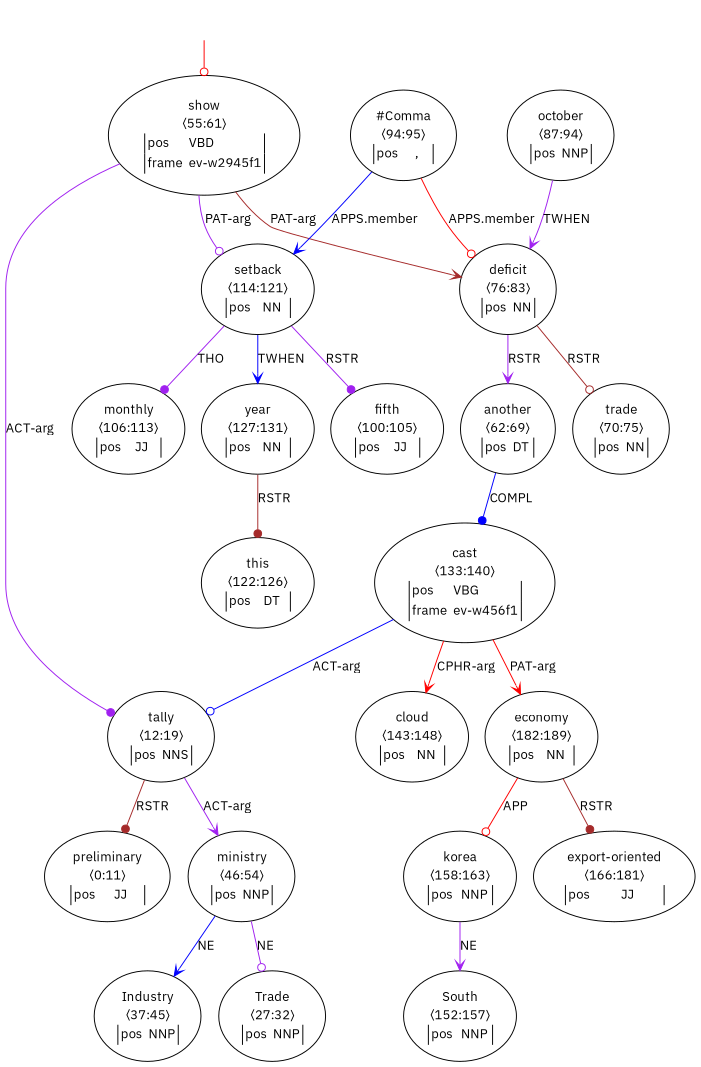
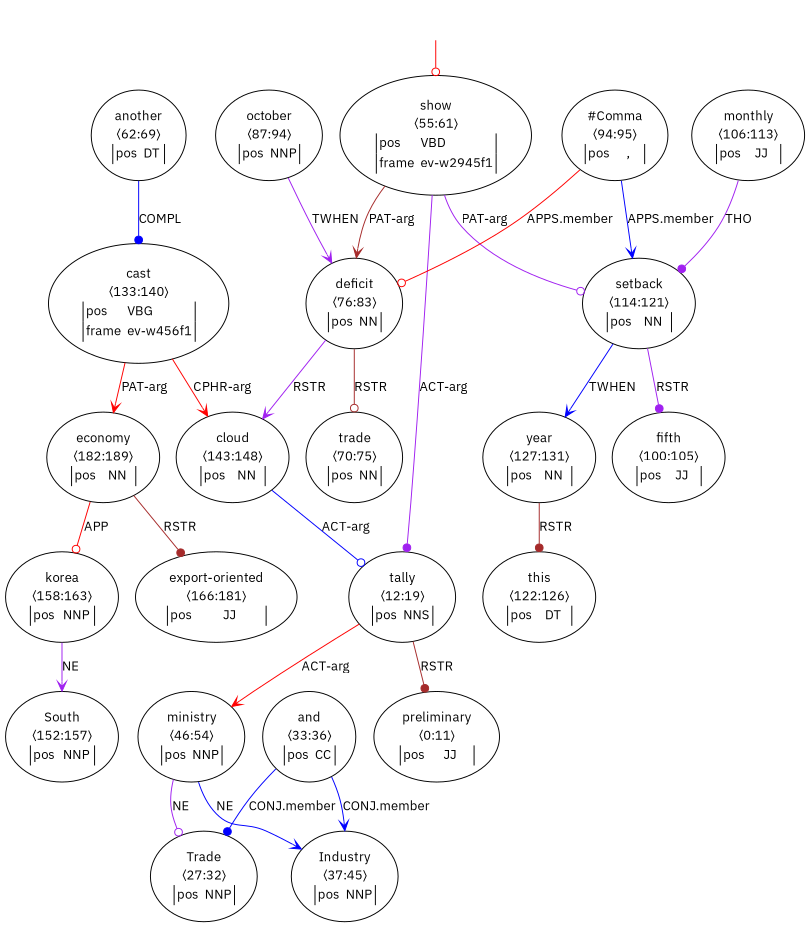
  digraph {
    fontname="IBM Plex Sans"
    node [fontname="IBM Plex Sans"]
    edge [arrowhead=vee color=purple fontname="IBM Plex Sans"]
    top [style=invis]
    n2 [label=<<table align="center" border="0" cellspacing="0"><tr><td colspan="2">show</td></tr><tr><td colspan="2">〈55:61〉</td></tr><tr><td sides="l" border="1" align="left">pos</td><td sides="r" border="1" align="left">VBD</td></tr><tr><td sides="l" border="1" align="left">frame</td><td sides="r" border="1" align="left">ev-w2945f1</td></tr></table>>]
    n3 [label=<<table align="center" border="0" cellspacing="0"><tr><td colspan="2">tally</td></tr><tr><td colspan="2">〈12:19〉</td></tr><tr><td sides="l" border="1" align="left">pos</td><td sides="r" border="1" align="left">NNS</td></tr></table>>]
    n4 [label=<<table align="center" border="0" cellspacing="0"><tr><td colspan="2">deficit</td></tr><tr><td colspan="2">〈76:83〉</td></tr><tr><td sides="l" border="1" align="left">pos</td><td sides="r" border="1" align="left">NN</td></tr></table>>]
    n5 [label=<<table align="center" border="0" cellspacing="0"><tr><td colspan="2">setback</td></tr><tr><td colspan="2">〈114:121〉</td></tr><tr><td sides="l" border="1" align="left">pos</td><td sides="r" border="1" align="left">NN</td></tr></table>>]
    n6 [label=<<table align="center" border="0" cellspacing="0"><tr><td colspan="2">preliminary</td></tr><tr><td colspan="2">〈0:11〉</td></tr><tr><td sides="l" border="1" align="left">pos</td><td sides="r" border="1" align="left">JJ</td></tr></table>>]
    n7 [label=<<table align="center" border="0" cellspacing="0"><tr><td colspan="2">ministry</td></tr><tr><td colspan="2">〈46:54〉</td></tr><tr><td sides="l" border="1" align="left">pos</td><td sides="r" border="1" align="left">NNP</td></tr></table>>]
    n8 [label=<<table align="center" border="0" cellspacing="0"><tr><td colspan="2">another</td></tr><tr><td colspan="2">〈62:69〉</td></tr><tr><td sides="l" border="1" align="left">pos</td><td sides="r" border="1" align="left">DT</td></tr></table>>]
    n9 [label=<<table align="center" border="0" cellspacing="0"><tr><td colspan="2">trade</td></tr><tr><td colspan="2">〈70:75〉</td></tr><tr><td sides="l" border="1" align="left">pos</td><td sides="r" border="1" align="left">NN</td></tr></table>>]
    n10 [label=<<table align="center" border="0" cellspacing="0"><tr><td colspan="2">fifth</td></tr><tr><td colspan="2">〈100:105〉</td></tr><tr><td sides="l" border="1" align="left">pos</td><td sides="r" border="1" align="left">JJ</td></tr></table>>]
    n11 [label=<<table align="center" border="0" cellspacing="0"><tr><td colspan="2">monthly</td></tr><tr><td colspan="2">〈106:113〉</td></tr><tr><td sides="l" border="1" align="left">pos</td><td sides="r" border="1" align="left">JJ</td></tr></table>>]
    n12 [label=<<table align="center" border="0" cellspacing="0"><tr><td colspan="2">year</td></tr><tr><td colspan="2">〈127:131〉</td></tr><tr><td sides="l" border="1" align="left">pos</td><td sides="r" border="1" align="left">NN</td></tr></table>>]
    n13 [label=<<table align="center" border="0" cellspacing="0"><tr><td colspan="2">cast</td></tr><tr><td colspan="2">〈133:140〉</td></tr><tr><td sides="l" border="1" align="left">pos</td><td sides="r" border="1" align="left">VBG</td></tr><tr><td sides="l" border="1" align="left">frame</td><td sides="r" border="1" align="left">ev-w456f1</td></tr></table>>]
    n14 [label=<<table align="center" border="0" cellspacing="0"><tr><td colspan="2">cloud</td></tr><tr><td colspan="2">〈143:148〉</td></tr><tr><td sides="l" border="1" align="left">pos</td><td sides="r" border="1" align="left">NN</td></tr></table>>]
    n15 [label=<<table align="center" border="0" cellspacing="0"><tr><td colspan="2">economy</td></tr><tr><td colspan="2">〈182:189〉</td></tr><tr><td sides="l" border="1" align="left">pos</td><td sides="r" border="1" align="left">NN</td></tr></table>>]
    n16 [label=<<table align="center" border="0" cellspacing="0"><tr><td colspan="2">Trade</td></tr><tr><td colspan="2">〈27:32〉</td></tr><tr><td sides="l" border="1" align="left">pos</td><td sides="r" border="1" align="left">NNP</td></tr></table>>]
    n17 [label=<<table align="center" border="0" cellspacing="0"><tr><td colspan="2">Industry</td></tr><tr><td colspan="2">〈37:45〉</td></tr><tr><td sides="l" border="1" align="left">pos</td><td sides="r" border="1" align="left">NNP</td></tr></table>>]
+   n18 [label=<<table align="center" border="0" cellspacing="0"><tr><td colspan="2">and</td></tr><tr><td colspan="2">〈33:36〉</td></tr><tr><td sides="l" border="1" align="left">pos</td><td sides="r" border="1" align="left">CC</td></tr></table>>]
    n19 [label=<<table align="center" border="0" cellspacing="0"><tr><td colspan="2">october</td></tr><tr><td colspan="2">〈87:94〉</td></tr><tr><td sides="l" border="1" align="left">pos</td><td sides="r" border="1" align="left">NNP</td></tr></table>>]
    n20 [label=<<table align="center" border="0" cellspacing="0"><tr><td colspan="2">#Comma</td></tr><tr><td colspan="2">〈94:95〉</td></tr><tr><td sides="l" border="1" align="left">pos</td><td sides="r" border="1" align="left">,</td></tr></table>>]
    n21 [label=<<table align="center" border="0" cellspacing="0"><tr><td colspan="2">this</td></tr><tr><td colspan="2">〈122:126〉</td></tr><tr><td sides="l" border="1" align="left">pos</td><td sides="r" border="1" align="left">DT</td></tr></table>>]
    n22 [label=<<table align="center" border="0" cellspacing="0"><tr><td colspan="2">korea</td></tr><tr><td colspan="2">〈158:163〉</td></tr><tr><td sides="l" border="1" align="left">pos</td><td sides="r" border="1" align="left">NNP</td></tr></table>>]
    n23 [label=<<table align="center" border="0" cellspacing="0"><tr><td colspan="2">export-oriented</td></tr><tr><td colspan="2">〈166:181〉</td></tr><tr><td sides="l" border="1" align="left">pos</td><td sides="r" border="1" align="left">JJ</td></tr></table>>]
    n24 [label=<<table align="center" border="0" cellspacing="0"><tr><td colspan="2">South</td></tr><tr><td colspan="2">〈152:157〉</td></tr><tr><td sides="l" border="1" align="left">pos</td><td sides="r" border="1" align="left">NNP</td></tr></table>>]
    top -> n2 [arrowhead=odot color=red]
    n2 -> n3 [arrowhead=dot label="ACT-arg"]
    n2 -> n4 [color=brown label="PAT-arg"]
    n2 -> n5 [arrowhead=odot label="PAT-arg"]
    n3 -> n6 [arrowhead=dot color=brown label=RSTR]
-   n3 -> n7 [label="ACT-arg"]
-   n4 -> n8 [label=RSTR]
+   n3 -> n7 [color=red label="ACT-arg"]
+   n4 -> n14 [label=RSTR]
    n4 -> n9 [arrowhead=odot color=brown label=RSTR]
    n5 -> n10 [arrowhead=dot label=RSTR]
-   n5 -> n11 [arrowhead=dot label=THO]
+   n11 -> n5 [arrowhead=dot label=THO]
    n5 -> n12 [color=blue label=TWHEN]
    n7 -> n16 [arrowhead=odot label=NE]
    n7 -> n17 [color=blue label=NE]
    n8 -> n13 [arrowhead=dot color=blue label=COMPL]
    n12 -> n21 [arrowhead=dot color=brown label=RSTR]
-   n13 -> n3 [arrowhead=odot color=blue label="ACT-arg"]
+   n14 -> n3 [arrowhead=odot color=blue label="ACT-arg"]
    n13 -> n14 [color=red label="CPHR-arg"]
    n13 -> n15 [color=red label="PAT-arg"]
    n15 -> n22 [arrowhead=odot color=red label=APP]
    n15 -> n23 [arrowhead=dot color=brown label=RSTR]
+   n18 -> n16 [arrowhead=dot color=blue label="CONJ.member"]
+   n18 -> n17 [color=blue label="CONJ.member"]
    n19 -> n4 [label=TWHEN]
    n20 -> n4 [arrowhead=odot color=red label="APPS.member"]
    n20 -> n5 [color=blue label="APPS.member"]
    n22 -> n24 [label=NE]
  }
